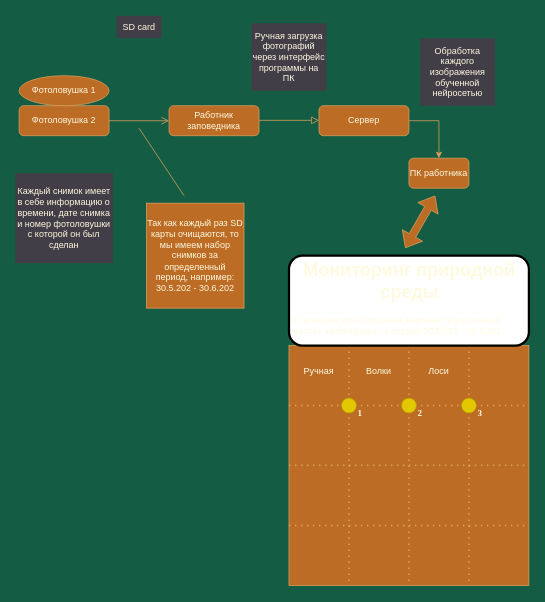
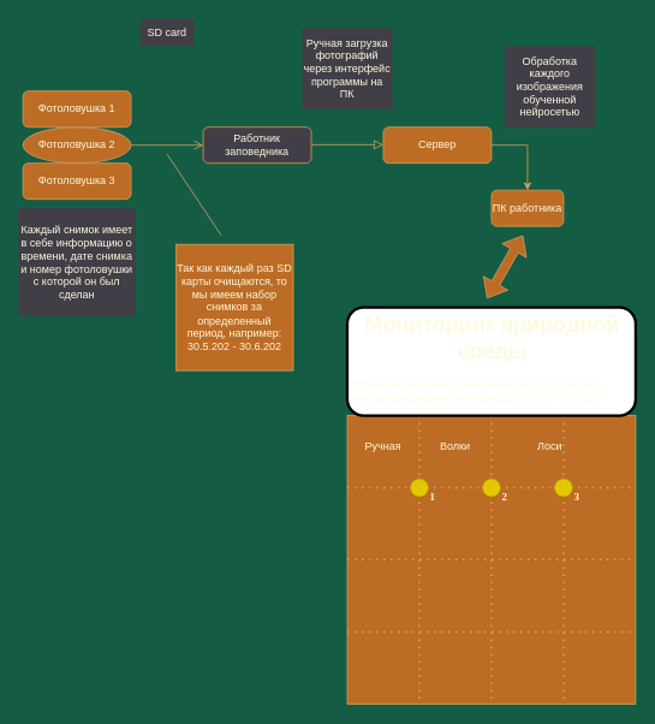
  <mxCell id="0" />
  <mxCell id="1" parent="0" />
  <mxCell id="2" value="" style="rounded=0;html=1;jettySize=auto;orthogonalLoop=1;fontSize=11;endArrow=open;endFill=0;endSize=8;strokeWidth=1;shadow=0;labelBackgroundColor=none;edgeStyle=orthogonalEdgeStyle;entryX=0;entryY=0.5;entryDx=0;entryDy=0;strokeColor=#DDA15E;fontColor=default;" parent="1" source="3" target="6" edge="1"><mxGeometry relative="1" as="geometry"><mxPoint x="205" y="160" as="targetPoint" /></mxGeometry></mxCell>
- <mxCell id="3" value="Фотоловушка 2" style="rounded=1;whiteSpace=wrap;html=1;fontSize=12;glass=0;strokeWidth=1;shadow=0;labelBackgroundColor=none;fillColor=#BC6C25;strokeColor=#DDA15E;fontColor=#FEFAE0;" parent="1" vertex="1"><mxGeometry x="25" y="140" width="120" height="40" as="geometry" /></mxCell>
- <mxCell id="5" value="Фотоловушка 1" style="ellipse;whiteSpace=wrap;html=1;fontSize=12;glass=0;strokeWidth=1;shadow=0;labelBackgroundColor=none;fillColor=#BC6C25;strokeColor=#DDA15E;fontColor=#FEFAE0;" vertex="1" parent="1"><mxGeometry x="25" y="100" width="120" height="40" as="geometry" /></mxCell>
- <mxCell id="6" value="Работник заповедника" style="rounded=1;whiteSpace=wrap;html=1;fontSize=12;glass=0;strokeWidth=1;shadow=0;labelBackgroundColor=none;fillColor=#BC6C25;strokeColor=#DDA15E;fontColor=#FEFAE0;" vertex="1" parent="1"><mxGeometry x="225" y="140" width="120" height="40" as="geometry" /></mxCell>
+ <mxCell id="3" value="Фотоловушка 2" style="ellipse;whiteSpace=wrap;html=1;fontSize=12;glass=0;strokeWidth=1;shadow=0;labelBackgroundColor=none;fillColor=#BC6C25;strokeColor=#DDA15E;fontColor=#FEFAE0;" parent="1" vertex="1"><mxGeometry x="25" y="140" width="120" height="40" as="geometry" /></mxCell>
+ <mxCell id="4" value="Фотоловушка 3" style="rounded=1;whiteSpace=wrap;html=1;fontSize=12;glass=0;strokeWidth=1;shadow=0;labelBackgroundColor=none;fillColor=#BC6C25;strokeColor=#DDA15E;fontColor=#FEFAE0;" vertex="1" parent="1"><mxGeometry x="25" y="180" width="120" height="40" as="geometry" /></mxCell>
+ <mxCell id="5" value="Фотоловушка 1" style="rounded=1;whiteSpace=wrap;html=1;fontSize=12;glass=0;strokeWidth=1;shadow=0;labelBackgroundColor=none;fillColor=#BC6C25;strokeColor=#DDA15E;fontColor=#FEFAE0;" vertex="1" parent="1"><mxGeometry x="25" y="100" width="120" height="40" as="geometry" /></mxCell>
+ <mxCell id="6" value="Работник заповедника" style="rounded=1;whiteSpace=wrap;html=1;fontSize=12;glass=0;strokeWidth=1;shadow=0;labelBackgroundColor=none;fillColor=#423e47;strokeColor=#DDA15E;fontColor=#FEFAE0;" vertex="1" parent="1"><mxGeometry x="225" y="140" width="120" height="40" as="geometry" /></mxCell>
  <mxCell id="7" value="SD card" style="text;html=1;strokeColor=none;fillColor=#423e47;align=center;verticalAlign=middle;whiteSpace=wrap;rounded=0;labelBackgroundColor=none;fontColor=#FEFAE0;" vertex="1" parent="1"><mxGeometry x="155" y="20" width="60" height="30" as="geometry" /></mxCell>
  <mxCell id="8" value="" style="rounded=0;html=1;jettySize=auto;orthogonalLoop=1;fontSize=11;endArrow=block;endFill=0;endSize=8;strokeWidth=1;shadow=0;labelBackgroundColor=none;edgeStyle=orthogonalEdgeStyle;entryX=0;entryY=0.5;entryDx=0;entryDy=0;strokeColor=#DDA15E;fontColor=default;" edge="1" parent="1"><mxGeometry relative="1" as="geometry"><mxPoint x="345" y="159.52" as="sourcePoint" /><mxPoint x="425" y="159.52" as="targetPoint" /></mxGeometry></mxCell>
  <mxCell id="9" value="Ручная загрузка фотографий через интерфейс программы на ПК" style="text;html=1;strokeColor=none;fillColor=#423e47;align=center;verticalAlign=middle;whiteSpace=wrap;rounded=0;labelBackgroundColor=none;fontColor=#FEFAE0;gradientColor=none;" vertex="1" parent="1"><mxGeometry x="335" y="30" width="100" height="90" as="geometry" /></mxCell>
  <mxCell id="10" value="Сервер" style="rounded=1;whiteSpace=wrap;html=1;fontSize=12;glass=0;strokeWidth=1;shadow=0;labelBackgroundColor=none;fillColor=#BC6C25;strokeColor=#DDA15E;fontColor=#FEFAE0;" vertex="1" parent="1"><mxGeometry x="425" y="140" width="120" height="40" as="geometry" /></mxCell>
  <mxCell id="11" value="Обработка каждого изображения обученной нейросетью" style="text;html=1;strokeColor=none;fillColor=#423e47;align=center;verticalAlign=middle;whiteSpace=wrap;rounded=0;labelBackgroundColor=none;fontColor=#FEFAE0;fillStyle=auto;gradientColor=none;" vertex="1" parent="1"><mxGeometry x="560" y="50" width="100" height="90" as="geometry" /></mxCell>
  <mxCell id="12" value="Каждый снимок имеет в себе информацию о времени, дате снимка и номер фотоловушки с которой он был сделан" style="text;html=1;strokeColor=none;fillColor=#423e47;align=center;verticalAlign=middle;whiteSpace=wrap;rounded=0;labelBackgroundColor=none;fontColor=#FEFAE0;" vertex="1" parent="1"><mxGeometry x="20" y="230" width="130" height="120" as="geometry" /></mxCell>
  <mxCell id="13" value="Так как каждый раз SD карты очищаются, то мы имеем набор снимков за определенный период, например:&lt;br&gt;30.5.202 - 30.6.202" style="rounded=0;whiteSpace=wrap;html=1;labelBackgroundColor=none;fillColor=#BC6C25;strokeColor=#DDA15E;fontColor=#FEFAE0;" vertex="1" parent="1"><mxGeometry x="195" y="270" width="130" height="140" as="geometry" /></mxCell>
  <mxCell id="14" value="" style="endArrow=none;html=1;rounded=0;labelBackgroundColor=none;strokeColor=#DDA15E;fontColor=default;" edge="1" parent="1"><mxGeometry width="50" height="50" relative="1" as="geometry"><mxPoint x="545" y="160" as="sourcePoint" /><mxPoint x="585" y="160" as="targetPoint" /></mxGeometry></mxCell>
  <mxCell id="15" value="" style="endArrow=classic;html=1;rounded=0;labelBackgroundColor=none;strokeColor=#DDA15E;fontColor=default;" edge="1" parent="1"><mxGeometry width="50" height="50" relative="1" as="geometry"><mxPoint x="585" y="160" as="sourcePoint" /><mxPoint x="585" y="210" as="targetPoint" /></mxGeometry></mxCell>
  <mxCell id="16" value="ПК работника" style="rounded=1;whiteSpace=wrap;html=1;fontSize=12;glass=0;strokeWidth=1;shadow=0;labelBackgroundColor=none;fillColor=#BC6C25;strokeColor=#DDA15E;fontColor=#FEFAE0;" vertex="1" parent="1"><mxGeometry x="545" y="210" width="80" height="40" as="geometry" /></mxCell>
  <mxCell id="17" value="" style="rounded=0;whiteSpace=wrap;html=1;labelBackgroundColor=none;fillColor=#BC6C25;strokeColor=#DDA15E;fontColor=#FEFAE0;" vertex="1" parent="1"><mxGeometry x="385" y="460" width="320" height="320" as="geometry" /></mxCell>
  <mxCell id="18" value="" style="endArrow=none;dashed=1;html=1;dashPattern=1 3;strokeWidth=2;rounded=0;exitX=0;exitY=0.25;exitDx=0;exitDy=0;entryX=1;entryY=0.25;entryDx=0;entryDy=0;labelBackgroundColor=none;strokeColor=#DDA15E;fontColor=default;" edge="1" parent="1" source="17" target="17"><mxGeometry width="50" height="50" relative="1" as="geometry"><mxPoint x="465" y="550" as="sourcePoint" /><mxPoint x="515" y="500" as="targetPoint" /></mxGeometry></mxCell>
  <mxCell id="19" value="" style="endArrow=none;dashed=1;html=1;dashPattern=1 3;strokeWidth=2;rounded=0;exitX=0;exitY=0.25;exitDx=0;exitDy=0;entryX=1;entryY=0.25;entryDx=0;entryDy=0;labelBackgroundColor=none;strokeColor=#DDA15E;fontColor=default;" edge="1" parent="1"><mxGeometry width="50" height="50" relative="1" as="geometry"><mxPoint x="385" y="619.52" as="sourcePoint" /><mxPoint x="705" y="619.52" as="targetPoint" /></mxGeometry></mxCell>
  <mxCell id="20" value="" style="endArrow=none;dashed=1;html=1;dashPattern=1 3;strokeWidth=2;rounded=0;exitX=0;exitY=0.25;exitDx=0;exitDy=0;entryX=1;entryY=0.25;entryDx=0;entryDy=0;labelBackgroundColor=none;strokeColor=#DDA15E;fontColor=default;" edge="1" parent="1"><mxGeometry width="50" height="50" relative="1" as="geometry"><mxPoint x="385" y="700" as="sourcePoint" /><mxPoint x="705" y="700" as="targetPoint" /></mxGeometry></mxCell>
  <mxCell id="21" value="" style="endArrow=none;dashed=1;html=1;dashPattern=1 3;strokeWidth=2;rounded=0;exitX=0.25;exitY=0;exitDx=0;exitDy=0;entryX=0.25;entryY=1;entryDx=0;entryDy=0;labelBackgroundColor=none;strokeColor=#DDA15E;fontColor=default;" edge="1" parent="1" source="17" target="17"><mxGeometry width="50" height="50" relative="1" as="geometry"><mxPoint x="395" y="550" as="sourcePoint" /><mxPoint x="715" y="550" as="targetPoint" /></mxGeometry></mxCell>
  <mxCell id="22" value="" style="endArrow=none;dashed=1;html=1;dashPattern=1 3;strokeWidth=2;rounded=0;exitX=0.25;exitY=0;exitDx=0;exitDy=0;entryX=0.25;entryY=1;entryDx=0;entryDy=0;labelBackgroundColor=none;strokeColor=#DDA15E;fontColor=default;" edge="1" parent="1"><mxGeometry width="50" height="50" relative="1" as="geometry"><mxPoint x="545" y="460" as="sourcePoint" /><mxPoint x="545" y="780" as="targetPoint" /></mxGeometry></mxCell>
  <mxCell id="23" value="" style="endArrow=none;dashed=1;html=1;dashPattern=1 3;strokeWidth=2;rounded=0;exitX=0.25;exitY=0;exitDx=0;exitDy=0;entryX=0.25;entryY=1;entryDx=0;entryDy=0;labelBackgroundColor=none;strokeColor=#DDA15E;fontColor=default;" edge="1" parent="1"><mxGeometry width="50" height="50" relative="1" as="geometry"><mxPoint x="625" y="460" as="sourcePoint" /><mxPoint x="625" y="780" as="targetPoint" /></mxGeometry></mxCell>
  <mxCell id="24" value="" style="ellipse;whiteSpace=wrap;html=1;fillColor=#e3c800;fontColor=#000000;strokeColor=#B09500;labelBackgroundColor=none;" vertex="1" parent="1"><mxGeometry x="455" y="530" width="20" height="20" as="geometry" /></mxCell>
  <mxCell id="25" value="" style="ellipse;whiteSpace=wrap;html=1;fillColor=#e3c800;fontColor=#000000;strokeColor=#B09500;labelBackgroundColor=none;" vertex="1" parent="1"><mxGeometry x="535" y="530" width="20" height="20" as="geometry" /></mxCell>
  <mxCell id="26" value="" style="ellipse;whiteSpace=wrap;html=1;fillColor=#e3c800;fontColor=#000000;strokeColor=#B09500;labelBackgroundColor=none;" vertex="1" parent="1"><mxGeometry x="615" y="530" width="20" height="20" as="geometry" /></mxCell>
  <mxCell id="27" value="&lt;b&gt;&lt;font face=&quot;Times New Roman&quot;&gt;1&lt;/font&gt;&lt;/b&gt;" style="text;html=1;strokeColor=none;fillColor=none;align=center;verticalAlign=middle;whiteSpace=wrap;rounded=0;labelBackgroundColor=none;fontColor=#FEFAE0;" vertex="1" parent="1"><mxGeometry x="475" y="540" width="10" height="20" as="geometry" /></mxCell>
  <mxCell id="28" value="&lt;b&gt;&lt;font face=&quot;Times New Roman&quot;&gt;2&lt;/font&gt;&lt;/b&gt;" style="text;html=1;strokeColor=none;fillColor=none;align=center;verticalAlign=middle;whiteSpace=wrap;rounded=0;labelBackgroundColor=none;fontColor=#FEFAE0;" vertex="1" parent="1"><mxGeometry x="555" y="540" width="10" height="20" as="geometry" /></mxCell>
  <mxCell id="29" value="&lt;b&gt;&lt;font face=&quot;Times New Roman&quot;&gt;3&lt;/font&gt;&lt;/b&gt;" style="text;html=1;strokeColor=none;fillColor=none;align=center;verticalAlign=middle;whiteSpace=wrap;rounded=0;labelBackgroundColor=none;fontColor=#FEFAE0;" vertex="1" parent="1"><mxGeometry x="635" y="540" width="10" height="20" as="geometry" /></mxCell>
  <mxCell id="30" value="&lt;h1 style=&quot;text-align: center;&quot;&gt;Мониторинг природной среды&lt;/h1&gt;&lt;p&gt;Статистика преобладания животных в различных местах заповедника за период 30.5.202 - 30.6.202&lt;/p&gt;" style="text;html=1;strokeColor=default;fillColor=default;spacing=5;spacingTop=-20;whiteSpace=wrap;overflow=hidden;rounded=1;labelBackgroundColor=none;fontColor=#FEFAE0;strokeWidth=3;" vertex="1" parent="1"><mxGeometry x="385" y="340" width="320" height="120" as="geometry" /></mxCell>
  <mxCell id="31" value="Ручная" style="text;html=1;strokeColor=none;fillColor=none;align=center;verticalAlign=middle;whiteSpace=wrap;rounded=0;labelBackgroundColor=none;fontColor=#FEFAE0;" vertex="1" parent="1"><mxGeometry x="395" y="480" width="60" height="30" as="geometry" /></mxCell>
  <mxCell id="32" value="Волки" style="text;html=1;strokeColor=none;fillColor=none;align=center;verticalAlign=middle;whiteSpace=wrap;rounded=0;labelBackgroundColor=none;fontColor=#FEFAE0;" vertex="1" parent="1"><mxGeometry x="475" y="480" width="60" height="30" as="geometry" /></mxCell>
- <mxCell id="33" value="Лоси" style="text;html=1;strokeColor=none;fillColor=none;align=center;verticalAlign=middle;whiteSpace=wrap;rounded=0;labelBackgroundColor=none;fontColor=#FEFAE0;" vertex="1" parent="1"><mxGeometry x="555" y="480" width="60" height="30" as="geometry" /></mxCell>
+ <mxCell id="33" value="Лоси" style="text;html=1;strokeColor=none;fillColor=none;align=center;verticalAlign=middle;whiteSpace=wrap;rounded=0;labelBackgroundColor=none;fontColor=#FEFAE0;" vertex="1" parent="1"><mxGeometry x="580" y="480" width="60" height="30" as="geometry" /></mxCell>
  <mxCell id="34" value="" style="endArrow=none;html=1;rounded=0;labelBackgroundColor=none;strokeColor=#DDA15E;fontColor=default;" edge="1" parent="1"><mxGeometry width="50" height="50" relative="1" as="geometry"><mxPoint x="245" y="260" as="sourcePoint" /><mxPoint x="185" y="170" as="targetPoint" /></mxGeometry></mxCell>
  <mxCell id="35" value="" style="shape=flexArrow;endArrow=classic;startArrow=classic;html=1;rounded=0;strokeColor=#DDA15E;fontColor=#FEFAE0;fillColor=#BC6C25;" edge="1" parent="1"><mxGeometry width="100" height="100" relative="1" as="geometry"><mxPoint x="540" y="330" as="sourcePoint" /><mxPoint x="580" y="260" as="targetPoint" /></mxGeometry></mxCell>
